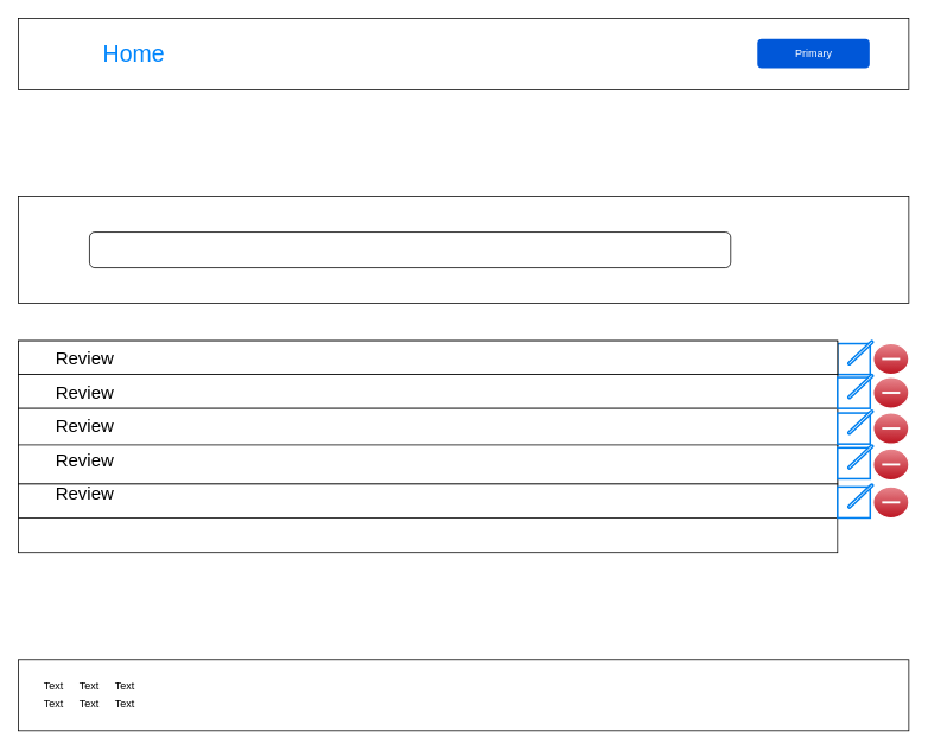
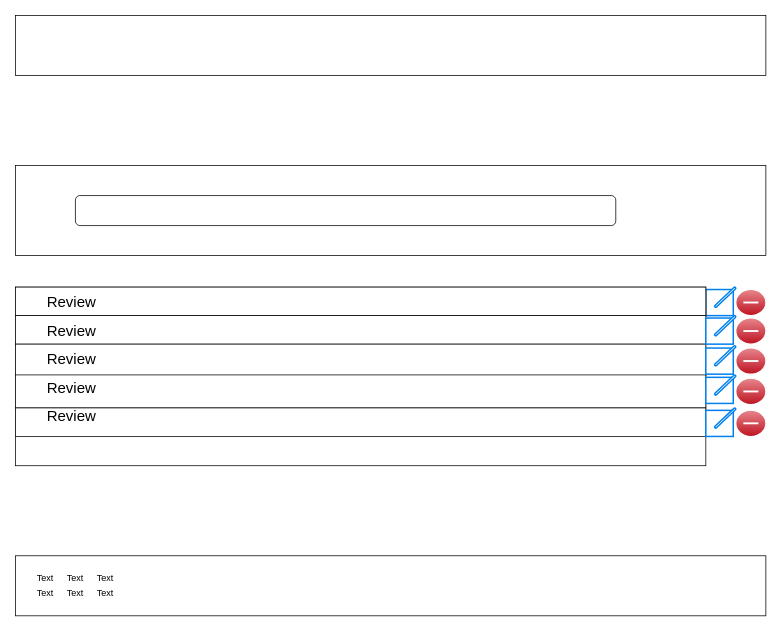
  <mxCell id="0" />
  <mxCell id="1" parent="0" />
  <mxCell id="2" value="" style="rounded=0;whiteSpace=wrap;html=1;" vertex="1" parent="1"><mxGeometry x="20" y="20" width="1000" height="80" as="geometry" /></mxCell>
- <mxCell id="3" value="Primary" style="rounded=1;fillColor=#0057D8;strokeColor=none;html=1;fontColor=#ffffff;align=center;verticalAlign=middle;fontStyle=0;fontSize=12" vertex="1" parent="1"><mxGeometry x="850" y="43" width="126" height="33" as="geometry" /></mxCell>
  <mxCell id="4" value="" style="rounded=0;whiteSpace=wrap;html=1;" vertex="1" parent="1"><mxGeometry x="20" y="220" width="1000" height="120" as="geometry" /></mxCell>
  <mxCell id="5" value="" style="rounded=1;whiteSpace=wrap;html=1;" vertex="1" parent="1"><mxGeometry x="100" y="260" width="720" height="40" as="geometry" /></mxCell>
  <mxCell id="6" value="" style="html=1;verticalLabelPosition=bottom;align=center;labelBackgroundColor=#ffffff;verticalAlign=top;strokeWidth=2;strokeColor=#0080F0;shadow=0;dashed=0;shape=mxgraph.ios7.icons.edit;rounded=1;" vertex="1" parent="1"><mxGeometry x="940" y="382" width="40" height="38" as="geometry" /></mxCell>
  <mxCell id="7" value="" style="verticalLabelPosition=bottom;verticalAlign=top;html=1;shadow=0;dashed=0;strokeWidth=1;shape=mxgraph.ios.iDeleteIcon;fillColor=#e8878E;fillColor2=#BD1421;strokeColor=#ffffff;rounded=1;" vertex="1" parent="1"><mxGeometry x="980" y="385" width="40" height="35" as="geometry" /></mxCell>
  <mxCell id="8" value="" style="rounded=0;whiteSpace=wrap;html=1;" vertex="1" parent="1"><mxGeometry x="20" y="740" width="1000" height="80" as="geometry" /></mxCell>
  <mxCell id="9" value="Text" style="text;html=1;strokeColor=none;fillColor=none;align=center;verticalAlign=middle;whiteSpace=wrap;rounded=0;" vertex="1" parent="1"><mxGeometry x="40" y="760" width="40" height="20" as="geometry" /></mxCell>
  <mxCell id="10" value="Text" style="text;html=1;strokeColor=none;fillColor=none;align=center;verticalAlign=middle;whiteSpace=wrap;rounded=0;" vertex="1" parent="1"><mxGeometry x="40" y="780" width="40" height="20" as="geometry" /></mxCell>
  <mxCell id="11" value="Text" style="text;html=1;strokeColor=none;fillColor=none;align=center;verticalAlign=middle;whiteSpace=wrap;rounded=0;" vertex="1" parent="1"><mxGeometry x="80" y="760" width="40" height="20" as="geometry" /></mxCell>
  <mxCell id="12" value="Text" style="text;html=1;strokeColor=none;fillColor=none;align=center;verticalAlign=middle;whiteSpace=wrap;rounded=0;" vertex="1" parent="1"><mxGeometry x="80" y="780" width="40" height="20" as="geometry" /></mxCell>
  <mxCell id="13" value="Text" style="text;html=1;strokeColor=none;fillColor=none;align=center;verticalAlign=middle;whiteSpace=wrap;rounded=0;" vertex="1" parent="1"><mxGeometry x="120" y="760" width="40" height="20" as="geometry" /></mxCell>
  <mxCell id="14" value="Text" style="text;html=1;strokeColor=none;fillColor=none;align=center;verticalAlign=middle;whiteSpace=wrap;rounded=0;" vertex="1" parent="1"><mxGeometry x="120" y="780" width="40" height="20" as="geometry" /></mxCell>
- <mxCell id="15" value="&lt;font style=&quot;font-size: 26px&quot;&gt;Home&lt;/font&gt;" style="html=1;shadow=0;dashed=0;shape=mxgraph.bootstrap.rrect;rSize=5;strokeColor=none;strokeWidth=1;fillColor=none;fontColor=#0085FC;whiteSpace=wrap;align=center;verticalAlign=middle;spacingLeft=0;fontStyle=0;fontSize=16;spacing=5;rounded=1;" vertex="1" parent="1"><mxGeometry x="70" y="40" width="160" height="40" as="geometry" /></mxCell>
  <mxCell id="16" value="" style="rounded=0;whiteSpace=wrap;html=1;" vertex="1" parent="1"><mxGeometry x="20" y="382" width="920" height="238" as="geometry" /></mxCell>
  <mxCell id="17" value="" style="rounded=0;whiteSpace=wrap;html=1;" vertex="1" parent="1"><mxGeometry x="20" y="382" width="920" height="38" as="geometry" /></mxCell>
  <mxCell id="18" value="" style="rounded=0;whiteSpace=wrap;html=1;" vertex="1" parent="1"><mxGeometry x="20" y="420" width="920" height="38" as="geometry" /></mxCell>
  <mxCell id="19" value="" style="rounded=0;whiteSpace=wrap;html=1;" vertex="1" parent="1"><mxGeometry x="20" y="458" width="920" height="42" as="geometry" /></mxCell>
  <mxCell id="20" value="" style="rounded=0;whiteSpace=wrap;html=1;" vertex="1" parent="1"><mxGeometry x="20" y="499" width="920" height="44" as="geometry" /></mxCell>
  <mxCell id="21" value="" style="rounded=0;whiteSpace=wrap;html=1;" vertex="1" parent="1"><mxGeometry x="20" y="543" width="920" height="38" as="geometry" /></mxCell>
  <mxCell id="22" value="&lt;font style=&quot;font-size: 20px&quot;&gt;Review&lt;/font&gt;" style="text;html=1;strokeColor=none;fillColor=none;align=center;verticalAlign=middle;whiteSpace=wrap;rounded=0;" vertex="1" parent="1"><mxGeometry x="30" y="391" width="130" height="20" as="geometry" /></mxCell>
  <mxCell id="23" value="&lt;font style=&quot;font-size: 20px&quot;&gt;Review&lt;/font&gt;" style="text;html=1;strokeColor=none;fillColor=none;align=center;verticalAlign=middle;whiteSpace=wrap;rounded=0;" vertex="1" parent="1"><mxGeometry x="30" y="429" width="130" height="20" as="geometry" /></mxCell>
  <mxCell id="24" value="&lt;font style=&quot;font-size: 20px&quot;&gt;Review&lt;/font&gt;" style="text;html=1;strokeColor=none;fillColor=none;align=center;verticalAlign=middle;whiteSpace=wrap;rounded=0;" vertex="1" parent="1"><mxGeometry x="30" y="467" width="130" height="20" as="geometry" /></mxCell>
  <mxCell id="25" value="&lt;font style=&quot;font-size: 20px&quot;&gt;Review&lt;/font&gt;" style="text;html=1;strokeColor=none;fillColor=none;align=center;verticalAlign=middle;whiteSpace=wrap;rounded=0;" vertex="1" parent="1"><mxGeometry x="30" y="505" width="130" height="20" as="geometry" /></mxCell>
  <mxCell id="26" value="&lt;font style=&quot;font-size: 20px&quot;&gt;Review&lt;/font&gt;" style="text;html=1;strokeColor=none;fillColor=none;align=center;verticalAlign=middle;whiteSpace=wrap;rounded=0;" vertex="1" parent="1"><mxGeometry x="30" y="543" width="130" height="20" as="geometry" /></mxCell>
  <mxCell id="27" value="" style="html=1;verticalLabelPosition=bottom;align=center;labelBackgroundColor=#ffffff;verticalAlign=top;strokeWidth=2;strokeColor=#0080F0;shadow=0;dashed=0;shape=mxgraph.ios7.icons.edit;rounded=1;" vertex="1" parent="1"><mxGeometry x="940" y="420" width="40" height="38" as="geometry" /></mxCell>
  <mxCell id="28" value="" style="html=1;verticalLabelPosition=bottom;align=center;labelBackgroundColor=#ffffff;verticalAlign=top;strokeWidth=2;strokeColor=#0080F0;shadow=0;dashed=0;shape=mxgraph.ios7.icons.edit;rounded=1;" vertex="1" parent="1"><mxGeometry x="940" y="460" width="40" height="38" as="geometry" /></mxCell>
  <mxCell id="29" value="" style="html=1;verticalLabelPosition=bottom;align=center;labelBackgroundColor=#ffffff;verticalAlign=top;strokeWidth=2;strokeColor=#0080F0;shadow=0;dashed=0;shape=mxgraph.ios7.icons.edit;rounded=1;" vertex="1" parent="1"><mxGeometry x="940" y="499" width="40" height="38" as="geometry" /></mxCell>
  <mxCell id="30" value="" style="html=1;verticalLabelPosition=bottom;align=center;labelBackgroundColor=#ffffff;verticalAlign=top;strokeWidth=2;strokeColor=#0080F0;shadow=0;dashed=0;shape=mxgraph.ios7.icons.edit;rounded=1;" vertex="1" parent="1"><mxGeometry x="940" y="543" width="40" height="38" as="geometry" /></mxCell>
  <mxCell id="31" value="" style="verticalLabelPosition=bottom;verticalAlign=top;html=1;shadow=0;dashed=0;strokeWidth=1;shape=mxgraph.ios.iDeleteIcon;fillColor=#e8878E;fillColor2=#BD1421;strokeColor=#ffffff;rounded=1;" vertex="1" parent="1"><mxGeometry x="980" y="423" width="40" height="35" as="geometry" /></mxCell>
  <mxCell id="32" value="" style="verticalLabelPosition=bottom;verticalAlign=top;html=1;shadow=0;dashed=0;strokeWidth=1;shape=mxgraph.ios.iDeleteIcon;fillColor=#e8878E;fillColor2=#BD1421;strokeColor=#ffffff;rounded=1;" vertex="1" parent="1"><mxGeometry x="980" y="463" width="40" height="35" as="geometry" /></mxCell>
  <mxCell id="33" value="" style="verticalLabelPosition=bottom;verticalAlign=top;html=1;shadow=0;dashed=0;strokeWidth=1;shape=mxgraph.ios.iDeleteIcon;fillColor=#e8878E;fillColor2=#BD1421;strokeColor=#ffffff;rounded=1;" vertex="1" parent="1"><mxGeometry x="980" y="503.5" width="40" height="35" as="geometry" /></mxCell>
  <mxCell id="34" value="" style="verticalLabelPosition=bottom;verticalAlign=top;html=1;shadow=0;dashed=0;strokeWidth=1;shape=mxgraph.ios.iDeleteIcon;fillColor=#e8878E;fillColor2=#BD1421;strokeColor=#ffffff;rounded=1;" vertex="1" parent="1"><mxGeometry x="980" y="546" width="40" height="35" as="geometry" /></mxCell>
